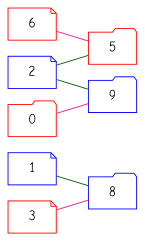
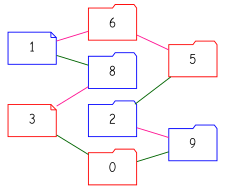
  strict graph {
    fontname="Comic Neue"
    rankdir=LR
    node [color=blue fontname="Comic Neue" shape=folder]
    edge [color=deeppink fontname="Comic Neue"]
    1 [shape=note]
-   6 [color=red shape=note]
+   6 [color=red]
    8
    n4 [color=red label=5]
-   2 [shape=note]
+   2
    9
    3 [color=red shape=note]
    n8 [color=red label=0]
+   1 -- 6
    1 -- 8 [color=darkgreen]
    6 -- n4
    2 -- n4 [color=darkgreen]
-   2 -- 9 [color=darkgreen]
+   2 -- 9
    3 -- 8
-   n8 -- 9
+   3 -- n8 [color=darkgreen]
+   n8 -- 9 [color=darkgreen]
  }
